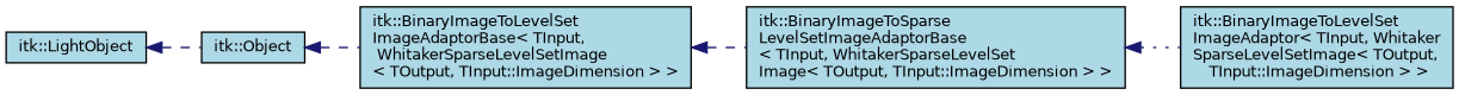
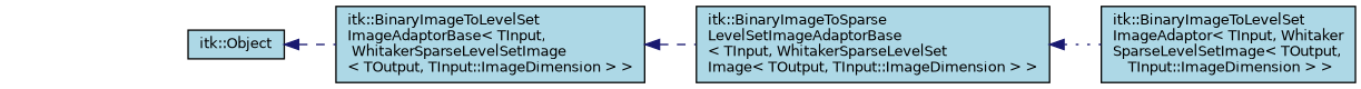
  digraph {
    rankdir=LR
    node [color=black fillcolor=lightblue fontname=Helvetica fontsize=10 shape=record style=filled]
    edge [color=midnightblue dir=back fontname=Helvetica fontsize=10 labelfontname=Helvetica labelfontsize=10 style=dashed]
    n1 [fontcolor=black height=0.2 label="itk::BinaryImageToLevelSet\lImageAdaptor\< TInput, Whitaker\lSparseLevelSetImage\< TOutput,\l TInput::ImageDimension \> \>" width=0.4]
    n2 [height=0.2 label="itk::BinaryImageToSparse\lLevelSetImageAdaptorBase\l\< TInput, WhitakerSparseLevelSet\lImage\< TOutput, TInput::ImageDimension \> \>" width=0.4]
    n3 [height=0.2 label="itk::BinaryImageToLevelSet\lImageAdaptorBase\< TInput,\l WhitakerSparseLevelSetImage\l\< TOutput, TInput::ImageDimension \> \>" width=0.4]
    n4 [height=0.2 label="itk::Object" width=0.4]
-   n5 [height=0.2 label="itk::LightObject" width=0.4]
    n2 -> n1 [style=dotted]
    n3 -> n2
    n4 -> n3
-   n5 -> n4
  }
